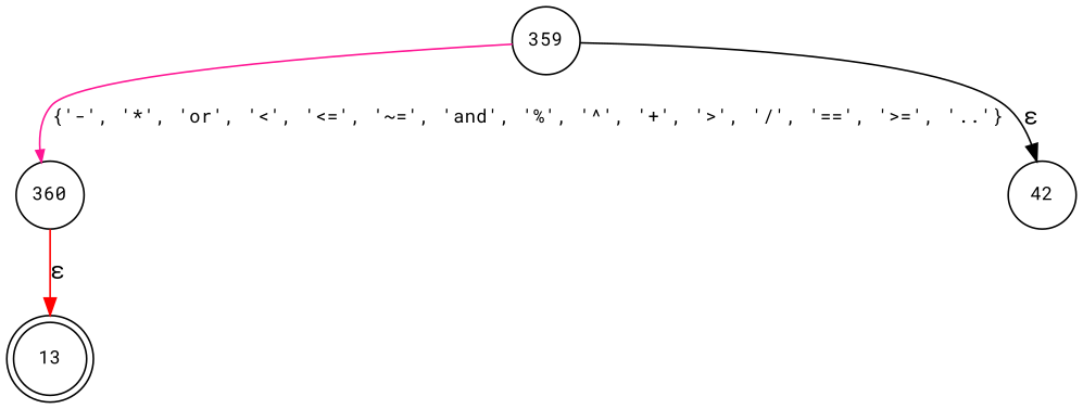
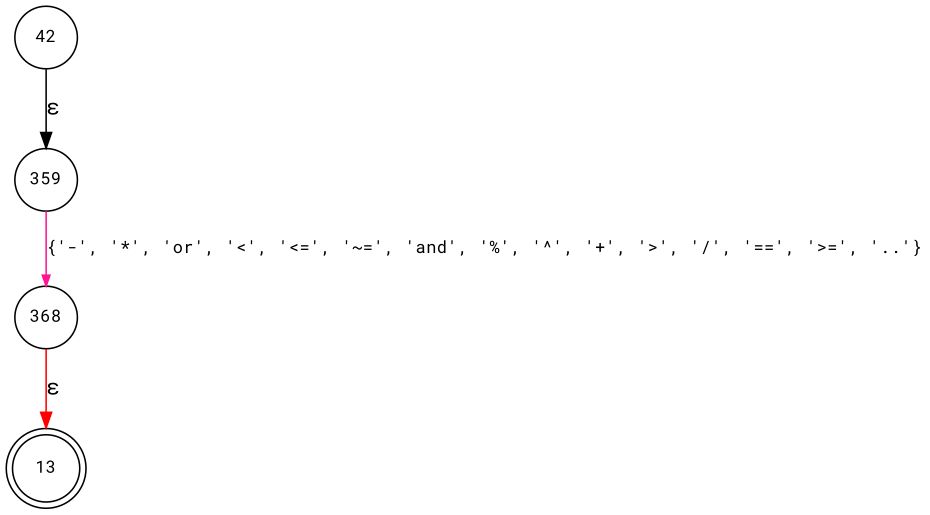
  digraph {
    fontname="Roboto Mono"
    rankdir=TB
    node [fixedsize=true fontname="Roboto Mono" fontsize=11 shape=circle peripheries=1]
    edge [fontname="Roboto Mono"]
    n1 [label=13 shape=doublecircle width=.6 peripheries=""]
    n2 [label=359 width=.55]
-   n3 [label=360 width=.55]
+   n3 [label=368 width=.55]
    n4 [label=42 width=.55]
    n2 -> n3 [arrowhead=normal arrowsize=.7 color=deeppink fontsize=11 label="{'-', '*', 'or', '<', '<=', '~=', 'and', '%', '^', '+', '>', '/', '==', '>=', '..'}"]
    n3 -> n1 [color=red label="&epsilon;"]
-   n2 -> n4 [color=black label="&epsilon;"]
+   n4 -> n2 [color=black label="&epsilon;"]
  }
